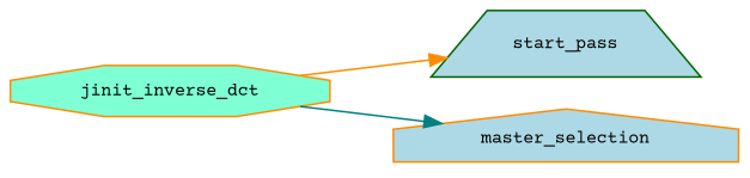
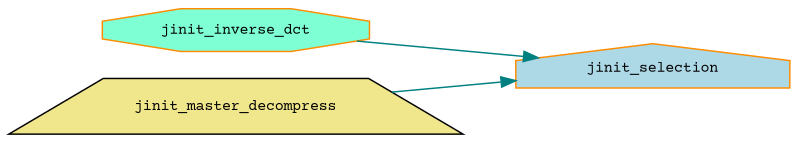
  digraph {
    fontname="Courier Prime"
    rankdir=RL
    node [color=darkorange fillcolor=lightblue fontname="Courier Prime" fontsize=10 shape=trapezium style=filled]
    edge [color=teal dir=back fontname="Courier Prime" fontsize=10 labelfontname=Helvetica labelfontsize=10 style=solid]
-   n1 [color=darkgreen height=0.2 label=start_pass width=0.4]
    n2 [fillcolor=aquamarine height=0.2 label=jinit_inverse_dct shape=octagon width=0.4]
-   n3 [height=0.2 label=master_selection shape=house width=0.4]
-   n1 -> n2 [color=darkorange]
+   n3 [height=0.2 label=jinit_selection shape=house width=0.4]
+   n4 [color=black fillcolor=khaki height=0.2 label=jinit_master_decompress width=0.4]
    n3 -> n2
+   n3 -> n4
  }
